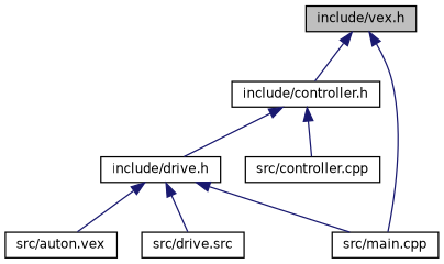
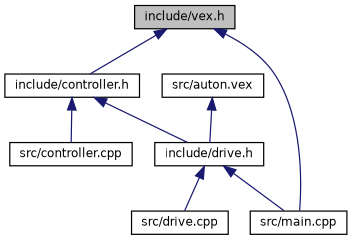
  digraph {
    node [color=black fillcolor=white fontname=Helvetica fontsize=10 shape=record style=filled]
    edge [color=midnightblue dir=back fontname=Helvetica fontsize=10 labelfontname=Helvetica labelfontsize=10 style=solid]
    n1 [fillcolor=grey75 fontcolor=black height=0.2 label="include/vex.h" width=0.4]
    n2 [height=0.2 label="include/controller.h" width=0.4]
    n3 [height=0.2 label="src/main.cpp" width=0.4]
    n4 [height=0.2 label="include/drive.h" width=0.4]
    n5 [height=0.2 label="src/controller.cpp" width=0.4]
    n6 [height=0.2 label="src/auton.vex" width=0.4]
-   n7 [height=0.2 label="src/drive.src" width=0.4]
+   n7 [height=0.2 label="src/drive.cpp" width=0.4]
    n1 -> n2
    n1 -> n3
    n2 -> n4
    n2 -> n5
    n4 -> n3
-   n4 -> n6
+   n6 -> n4
    n4 -> n7
  }
